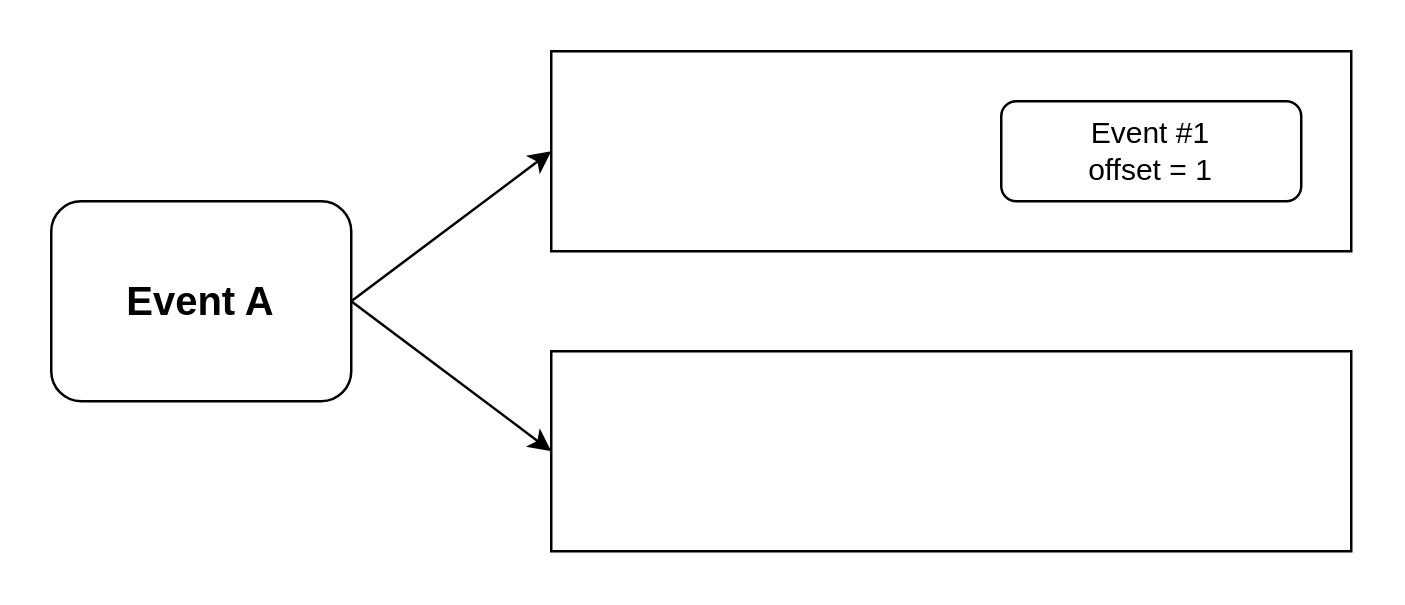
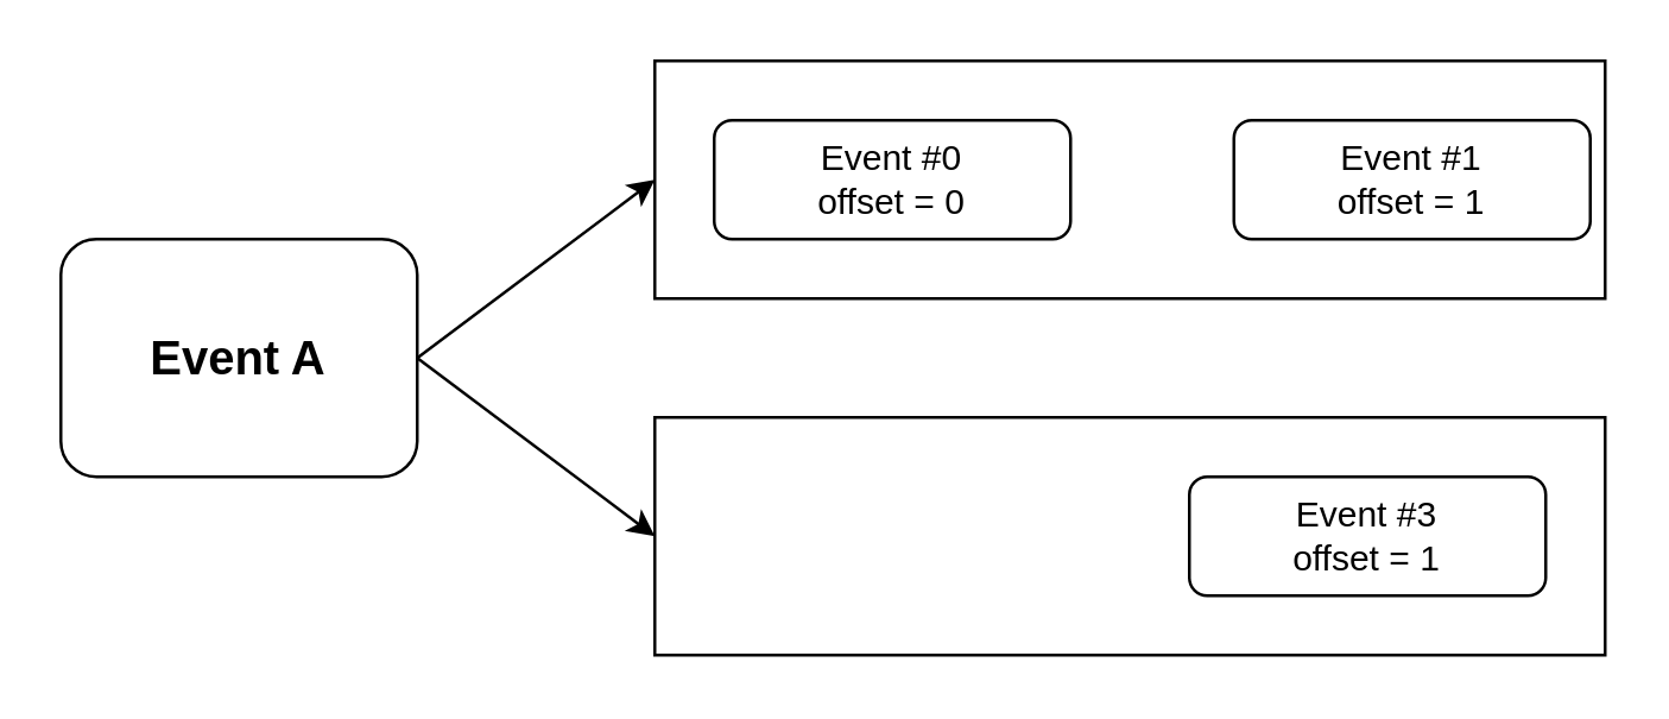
  <mxCell id="0" />
  <mxCell id="1" parent="0" />
  <mxCell id="2" value="" style="rounded=0;whiteSpace=wrap;html=1;" vertex="1" parent="1"><mxGeometry x="220" y="140" width="320" height="80" as="geometry" /></mxCell>
  <mxCell id="3" value="&lt;font style=&quot;font-size: 16px&quot;&gt;&lt;b&gt;Event A&lt;/b&gt;&lt;/font&gt;" style="rounded=1;whiteSpace=wrap;html=1;" vertex="1" parent="1"><mxGeometry x="20" y="80" width="120" height="80" as="geometry" /></mxCell>
  <mxCell id="4" value="" style="rounded=0;whiteSpace=wrap;html=1;" vertex="1" parent="1"><mxGeometry x="220" y="20" width="320" height="80" as="geometry" /></mxCell>
- <mxCell id="6" value="Event #1&lt;br&gt;offset = 1" style="rounded=1;whiteSpace=wrap;html=1;" vertex="1" parent="1"><mxGeometry x="400" y="40" width="120" height="40" as="geometry" /></mxCell>
+ <mxCell id="5" value="Event #0&lt;br&gt;offset = 0" style="rounded=1;whiteSpace=wrap;html=1;" vertex="1" parent="1"><mxGeometry x="240" y="40" width="120" height="40" as="geometry" /></mxCell>
+ <mxCell id="6" value="Event #1&lt;br&gt;offset = 1" style="rounded=1;whiteSpace=wrap;html=1;" vertex="1" parent="1"><mxGeometry x="415" y="40" width="120" height="40" as="geometry" /></mxCell>
+ <mxCell id="7" value="Event #3&lt;br&gt;offset = 1" style="rounded=1;whiteSpace=wrap;html=1;" vertex="1" parent="1"><mxGeometry x="400" y="160" width="120" height="40" as="geometry" /></mxCell>
  <mxCell id="8" value="" style="endArrow=classic;html=1;exitX=1;exitY=0.5;exitDx=0;exitDy=0;entryX=0;entryY=0.5;entryDx=0;entryDy=0;" edge="1" parent="1" source="3" target="2"><mxGeometry width="50" height="50" relative="1" as="geometry"><mxPoint x="370" y="120" as="sourcePoint" /><mxPoint x="420" y="70" as="targetPoint" /></mxGeometry></mxCell>
  <mxCell id="9" value="" style="endArrow=classic;html=1;entryX=0;entryY=0.5;entryDx=0;entryDy=0;" edge="1" parent="1" target="4"><mxGeometry width="50" height="50" relative="1" as="geometry"><mxPoint x="140" y="120" as="sourcePoint" /><mxPoint x="420" y="70" as="targetPoint" /></mxGeometry></mxCell>
